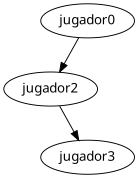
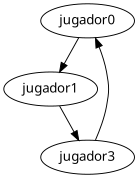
  digraph {
    fontname="Noto Sans"
    node [fontname="Noto Sans"]
    edge [fontname="Noto Sans"]
    n1 [label=jugador0]
-   jugador2
+   jugador2 [label=jugador1]
    jugador3
    n1 -> jugador2
    jugador2 -> jugador3
+   jugador3 -> n1
  }
